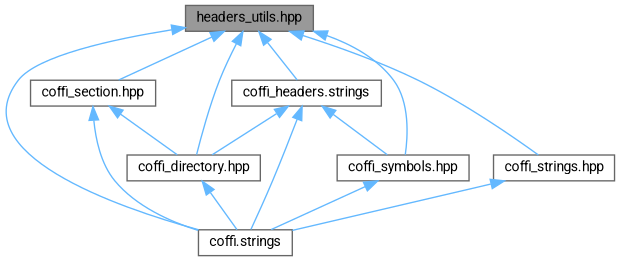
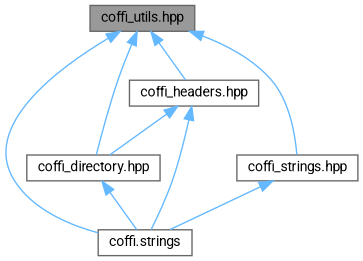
  digraph {
    fontname=Roboto
    node [color=grey40 fillcolor=white fontname=Roboto fontsize=10 shape=box style=filled]
    edge [color=steelblue1 dir=back fontname=Roboto fontsize=10 labelfontname=Helvetica labelfontsize=10 style=solid]
-   n1 [color=gray40 fillcolor=grey60 fontcolor=black height=0.2 label="headers_utils.hpp" width=0.4]
+   n1 [color=gray40 fillcolor=grey60 fontcolor=black height=0.2 label="coffi_utils.hpp" width=0.4]
    n2 [height=0.2 label="coffi.strings" width=0.4]
    n3 [height=0.2 label="coffi_directory.hpp" width=0.4]
-   n4 [height=0.2 label="coffi_headers.strings" width=0.4]
+   n4 [height=0.2 label="coffi_headers.hpp" width=0.4]
    n5 [height=0.2 label="coffi_strings.hpp" width=0.4]
-   n6 [height=0.2 label="coffi_symbols.hpp" width=0.4]
-   n7 [height=0.2 label="coffi_section.hpp" width=0.4]
    n1 -> n2
    n1 -> n3
    n1 -> n4
    n1 -> n5
-   n1 -> n6
-   n1 -> n7
    n3 -> n2
    n4 -> n2
    n4 -> n3
-   n4 -> n6
    n5 -> n2
-   n6 -> n2
-   n7 -> n2
-   n7 -> n3
  }
